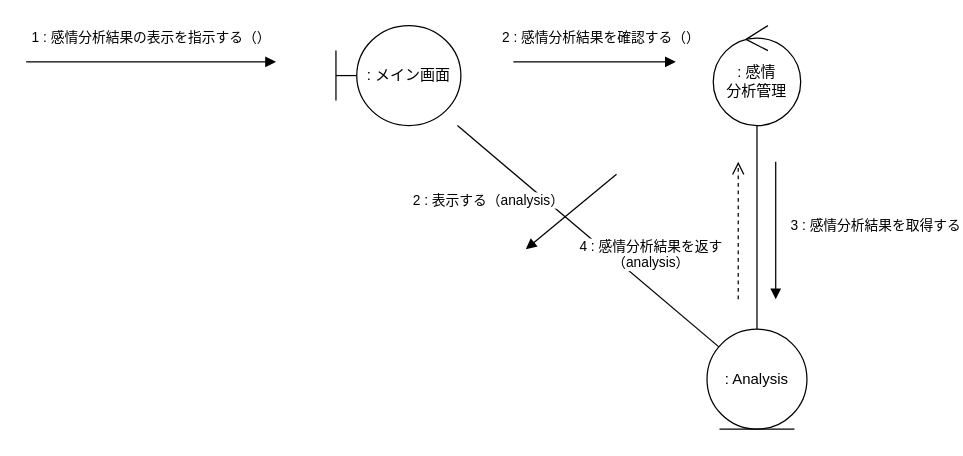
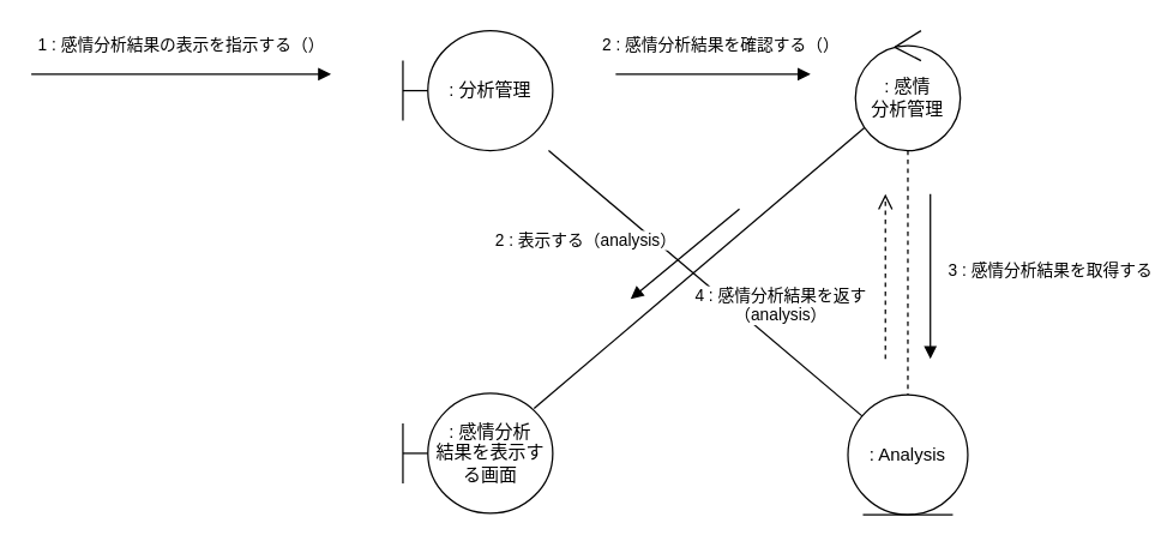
  <mxCell id="0" />
  <mxCell id="1" parent="0" />
+ <mxCell id="2" style="rounded=0;html=1;endArrow=none;endFill=0;entryX=0.875;entryY=0.126;entryDx=0;entryDy=0;entryPerimeter=0;" parent="1" source="9" target="6" edge="1"><mxGeometry relative="1" as="geometry" /></mxCell>
  <mxCell id="3" style="edgeStyle=none;html=1;endArrow=none;endFill=0;rounded=0;" edge="1" parent="1" source="4" target="10"><mxGeometry relative="1" as="geometry" /></mxCell>
- <mxCell id="4" value=": メイン画面" style="shape=umlBoundary;whiteSpace=wrap;html=1;" parent="1" vertex="1"><mxGeometry x="268" y="20" width="100" height="80" as="geometry" /></mxCell>
+ <mxCell id="4" value=": 分析管理" style="shape=umlBoundary;whiteSpace=wrap;html=1;" parent="1" vertex="1"><mxGeometry x="268" y="20" width="100" height="80" as="geometry" /></mxCell>
  <mxCell id="5" value="1 : 感情分析結果の表示を指示する（）" style="html=1;verticalAlign=bottom;endArrow=block;rounded=0;" parent="1" edge="1"><mxGeometry y="10" width="80" relative="1" as="geometry"><mxPoint x="20" y="49" as="sourcePoint" /><mxPoint x="220" y="49" as="targetPoint" /><mxPoint as="offset" /></mxGeometry></mxCell>
+ <mxCell id="6" value=": 感情分析&lt;br&gt;結果を表示する画面" style="shape=umlBoundary;whiteSpace=wrap;html=1;" parent="1" vertex="1"><mxGeometry x="268" y="262" width="100" height="80" as="geometry" /></mxCell>
  <mxCell id="7" value="2 : 表示する（analysis）" style="html=1;verticalAlign=bottom;endArrow=block;rounded=0;" parent="1" edge="1"><mxGeometry x="1" y="-42" width="80" relative="1" as="geometry"><mxPoint x="492.57" y="139" as="sourcePoint" /><mxPoint x="420" y="199" as="targetPoint" /><mxPoint x="-3" y="2" as="offset" /></mxGeometry></mxCell>
- <mxCell id="8" style="edgeStyle=none;rounded=0;html=1;entryX=0.5;entryY=0;entryDx=0;entryDy=0;endArrow=none;endFill=0;" edge="1" parent="1" source="9" target="10"><mxGeometry relative="1" as="geometry" /></mxCell>
+ <mxCell id="8" style="edgeStyle=none;rounded=0;html=1;entryX=0.5;entryY=0;entryDx=0;entryDy=0;endArrow=none;endFill=0;dashed=1;" edge="1" parent="1" source="9" target="10"><mxGeometry relative="1" as="geometry" /></mxCell>
  <mxCell id="9" value=": 感情&lt;br&gt;分析管理" style="ellipse;shape=umlControl;whiteSpace=wrap;html=1;" vertex="1" parent="1"><mxGeometry x="570" y="20" width="70" height="80" as="geometry" /></mxCell>
  <mxCell id="10" value=": Analysis" style="ellipse;shape=umlEntity;whiteSpace=wrap;html=1;" vertex="1" parent="1"><mxGeometry x="565" y="263" width="80" height="80" as="geometry" /></mxCell>
  <mxCell id="11" value="3 : 感情分析結果を取得する" style="html=1;verticalAlign=bottom;endArrow=block;rounded=0;" edge="1" parent="1"><mxGeometry x="0.091" y="80" width="80" relative="1" as="geometry"><mxPoint x="620" y="129" as="sourcePoint" /><mxPoint x="620" y="239" as="targetPoint" /><mxPoint as="offset" /></mxGeometry></mxCell>
  <mxCell id="12" value="2 : 感情分析結果を確認する（）" style="html=1;verticalAlign=bottom;endArrow=block;rounded=0;" edge="1" parent="1"><mxGeometry x="0.077" y="10" width="80" relative="1" as="geometry"><mxPoint x="410" y="49" as="sourcePoint" /><mxPoint x="540" y="49" as="targetPoint" /><mxPoint as="offset" /></mxGeometry></mxCell>
  <mxCell id="13" value="4 : 感情分析結果を返す&lt;br&gt;（analysis）" style="html=1;verticalAlign=bottom;endArrow=open;dashed=1;endSize=8;rounded=0;" edge="1" parent="1"><mxGeometry x="-0.636" y="70" relative="1" as="geometry"><mxPoint x="590" y="239" as="sourcePoint" /><mxPoint x="590" y="129" as="targetPoint" /><mxPoint as="offset" /></mxGeometry></mxCell>
